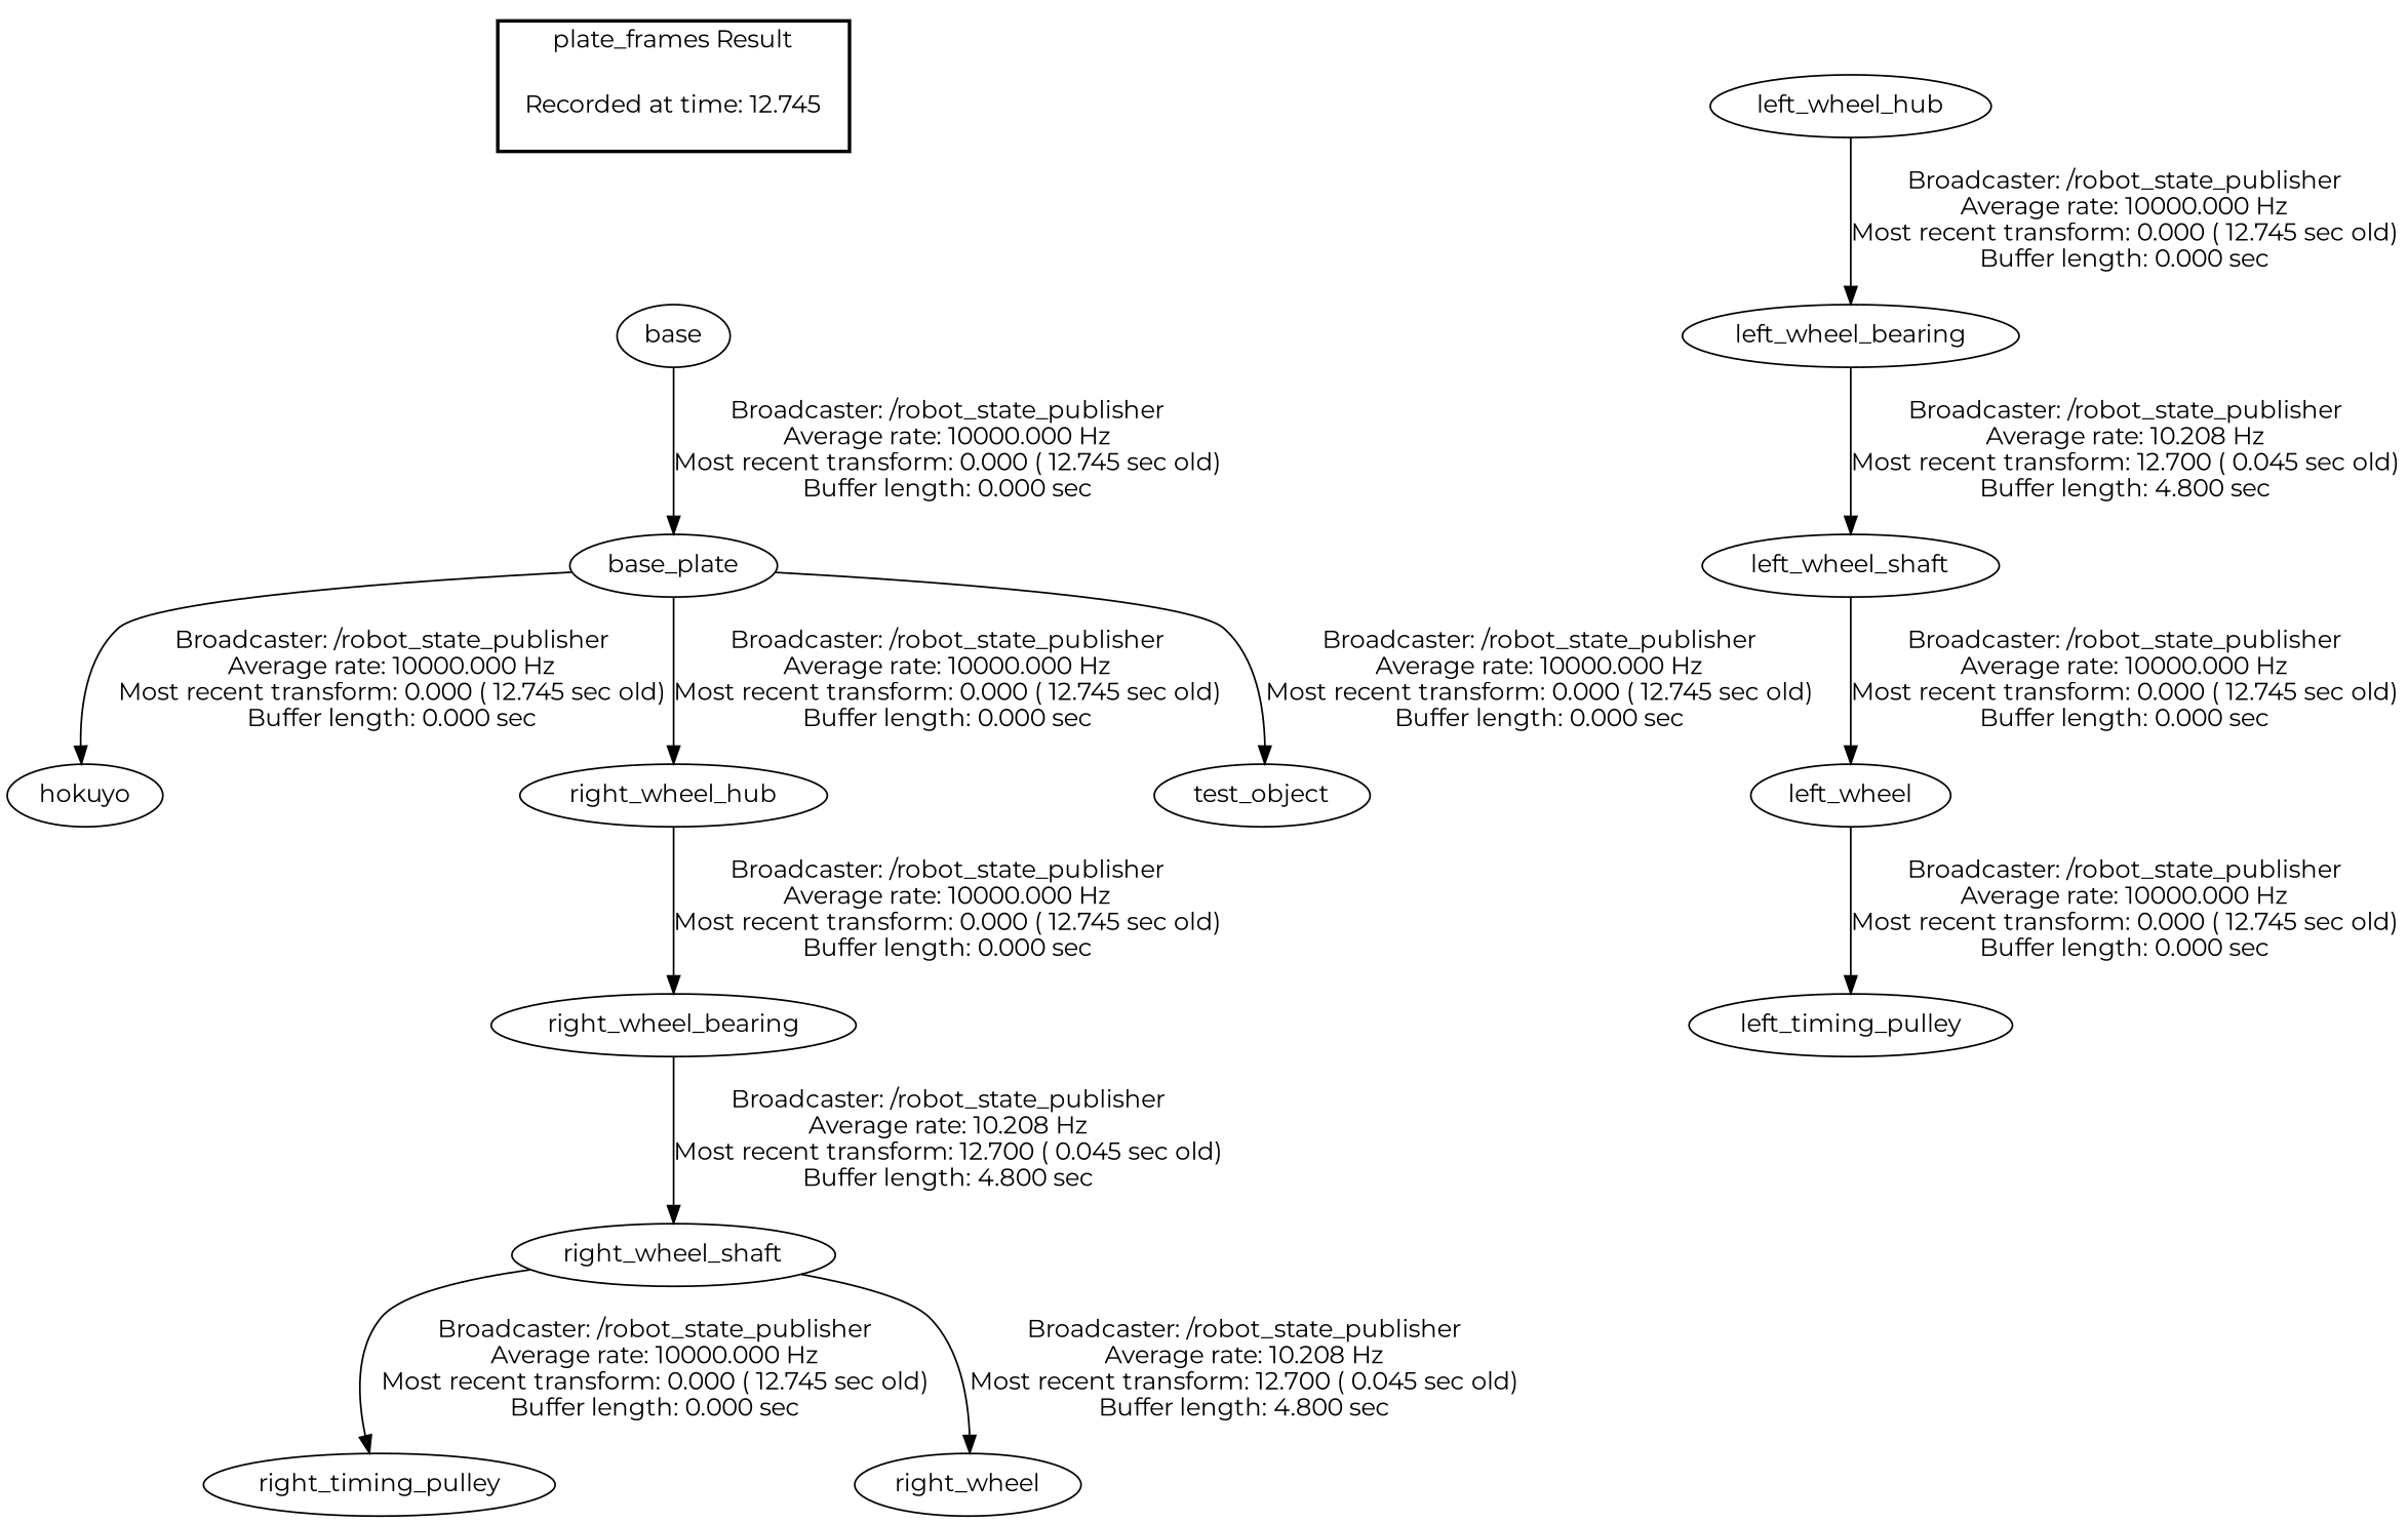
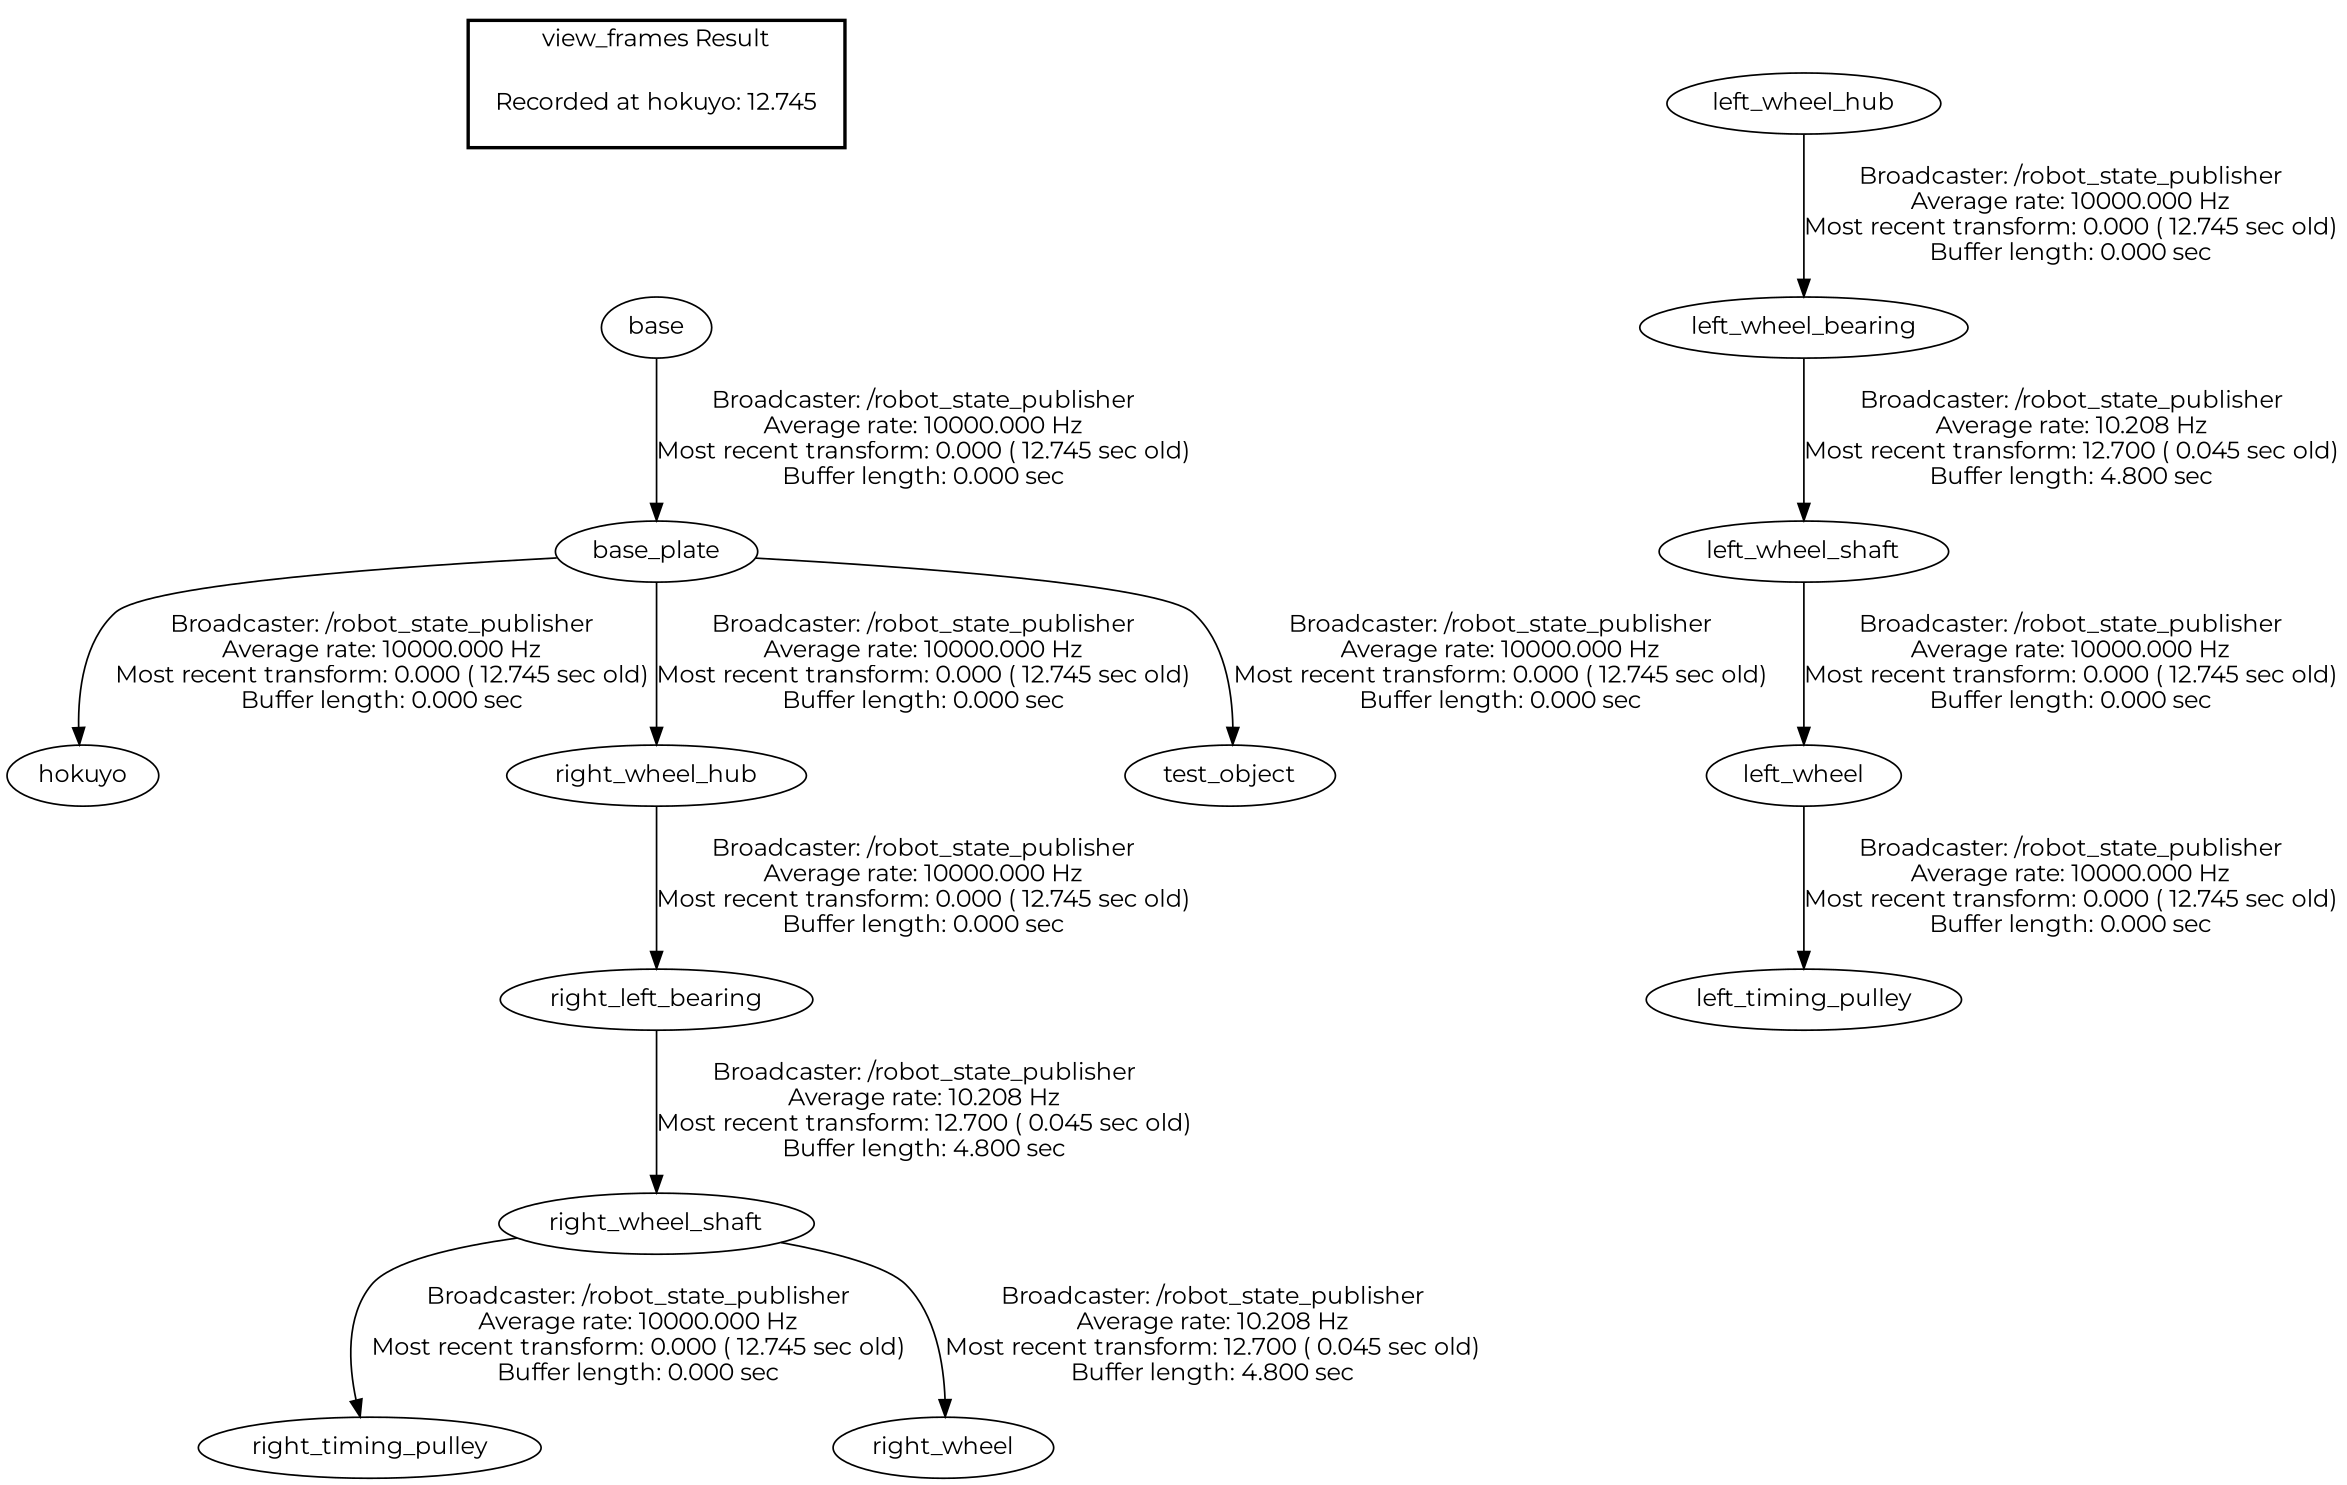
  digraph {
    fontname=Montserrat
    node [fontname=Montserrat]
    edge [fontname=Montserrat]
-   "Recorded at time: 12.745" [shape=plaintext]
+   "Recorded at time: 12.745" [shape=plaintext label="Recorded at hokuyo: 12.745"]
    base
    base_plate
    hokuyo
    right_wheel_hub
    test_object
    left_wheel_hub
    left_wheel_bearing
-   right_wheel_bearing
+   right_wheel_bearing [label=right_left_bearing]
    left_wheel_shaft
    left_wheel
    left_timing_pulley
    right_wheel_shaft
    right_timing_pulley
    right_wheel
    subgraph cluster_1 {
      color=black
-     label="plate_frames Result"
+     label="view_frames Result"
      style=bold
      "Recorded at time: 12.745"
    }
    "Recorded at time: 12.745" -> base [style=invis]
    base -> base_plate [label="Broadcaster: /robot_state_publisher\nAverage rate: 10000.000 Hz\nMost recent transform: 0.000 ( 12.745 sec old)\nBuffer length: 0.000 sec\n"]
    base_plate -> hokuyo [label="Broadcaster: /robot_state_publisher\nAverage rate: 10000.000 Hz\nMost recent transform: 0.000 ( 12.745 sec old)\nBuffer length: 0.000 sec\n"]
    base_plate -> right_wheel_hub [label="Broadcaster: /robot_state_publisher\nAverage rate: 10000.000 Hz\nMost recent transform: 0.000 ( 12.745 sec old)\nBuffer length: 0.000 sec\n"]
    base_plate -> test_object [label="Broadcaster: /robot_state_publisher\nAverage rate: 10000.000 Hz\nMost recent transform: 0.000 ( 12.745 sec old)\nBuffer length: 0.000 sec\n"]
    right_wheel_hub -> right_wheel_bearing [label="Broadcaster: /robot_state_publisher\nAverage rate: 10000.000 Hz\nMost recent transform: 0.000 ( 12.745 sec old)\nBuffer length: 0.000 sec\n"]
    left_wheel_hub -> left_wheel_bearing [label="Broadcaster: /robot_state_publisher\nAverage rate: 10000.000 Hz\nMost recent transform: 0.000 ( 12.745 sec old)\nBuffer length: 0.000 sec\n"]
    left_wheel_bearing -> left_wheel_shaft [label="Broadcaster: /robot_state_publisher\nAverage rate: 10.208 Hz\nMost recent transform: 12.700 ( 0.045 sec old)\nBuffer length: 4.800 sec\n"]
    right_wheel_bearing -> right_wheel_shaft [label="Broadcaster: /robot_state_publisher\nAverage rate: 10.208 Hz\nMost recent transform: 12.700 ( 0.045 sec old)\nBuffer length: 4.800 sec\n"]
    left_wheel_shaft -> left_wheel [label="Broadcaster: /robot_state_publisher\nAverage rate: 10000.000 Hz\nMost recent transform: 0.000 ( 12.745 sec old)\nBuffer length: 0.000 sec\n"]
    left_wheel -> left_timing_pulley [label="Broadcaster: /robot_state_publisher\nAverage rate: 10000.000 Hz\nMost recent transform: 0.000 ( 12.745 sec old)\nBuffer length: 0.000 sec\n"]
    right_wheel_shaft -> right_timing_pulley [label="Broadcaster: /robot_state_publisher\nAverage rate: 10000.000 Hz\nMost recent transform: 0.000 ( 12.745 sec old)\nBuffer length: 0.000 sec\n"]
    right_wheel_shaft -> right_wheel [label="Broadcaster: /robot_state_publisher\nAverage rate: 10.208 Hz\nMost recent transform: 12.700 ( 0.045 sec old)\nBuffer length: 4.800 sec\n"]
  }
